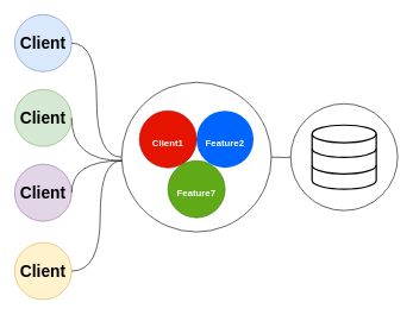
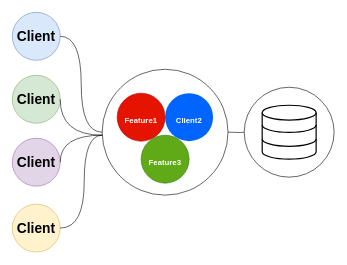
  <mxCell id="0" />
  <mxCell id="1" parent="0" />
  <mxCell id="2" style="edgeStyle=orthogonalEdgeStyle;rounded=0;orthogonalLoop=1;jettySize=auto;html=1;exitX=1;exitY=0.5;exitDx=0;exitDy=0;endArrow=none;endFill=0;" edge="1" parent="1" target="5"><mxGeometry relative="1" as="geometry"><mxPoint x="380" y="220" as="sourcePoint" /></mxGeometry></mxCell>
  <mxCell id="3" value="" style="group" vertex="1" connectable="0" parent="1"><mxGeometry x="407" y="145" width="150" height="150" as="geometry" /></mxCell>
  <mxCell id="4" value="" style="html=1;verticalLabelPosition=bottom;align=center;labelBackgroundColor=#ffffff;verticalAlign=top;strokeWidth=2;strokeColor=#000000;shadow=0;dashed=0;shape=mxgraph.ios7.icons.data;" vertex="1" parent="3"><mxGeometry x="30" y="30" width="90" height="90" as="geometry" /></mxCell>
  <mxCell id="5" value="" style="shape=ellipse;html=1;dashed=0;whitespace=wrap;aspect=fixed;perimeter=ellipsePerimeter;fillColor=none;" vertex="1" parent="3"><mxGeometry width="150" height="150" as="geometry" /></mxCell>
  <mxCell id="6" value="" style="group" vertex="1" connectable="0" parent="1"><mxGeometry x="20" y="20" width="80" height="400" as="geometry" /></mxCell>
  <mxCell id="7" value="&lt;font style=&quot;font-size: 23px&quot;&gt;Client&lt;/font&gt;" style="shape=ellipse;fillColor=#dae8fc;strokeColor=#6c8ebf;align=center;verticalAlign=middle;whiteSpace=wrap;fontSize=25;fontStyle=1;html=1" vertex="1" parent="6"><mxGeometry width="80" height="80" as="geometry" /></mxCell>
  <mxCell id="8" value="&lt;font style=&quot;font-size: 23px&quot;&gt;Client&lt;/font&gt;" style="shape=ellipse;fillColor=#d5e8d4;strokeColor=#82b366;align=center;verticalAlign=middle;whiteSpace=wrap;fontSize=25;fontStyle=1;html=1" vertex="1" parent="6"><mxGeometry y="105" width="80" height="80" as="geometry" /></mxCell>
  <mxCell id="9" value="&lt;font style=&quot;font-size: 23px&quot;&gt;Client&lt;/font&gt;" style="shape=ellipse;fillColor=#e1d5e7;strokeColor=#9673a6;align=center;verticalAlign=middle;whiteSpace=wrap;fontSize=25;fontStyle=1;html=1" vertex="1" parent="6"><mxGeometry y="210" width="80" height="80" as="geometry" /></mxCell>
  <mxCell id="10" value="&lt;font style=&quot;font-size: 23px&quot;&gt;Client&lt;/font&gt;" style="shape=ellipse;fillColor=#fff2cc;strokeColor=#d6b656;align=center;verticalAlign=middle;whiteSpace=wrap;fontSize=25;fontStyle=1;html=1" vertex="1" parent="6"><mxGeometry y="320" width="80" height="80" as="geometry" /></mxCell>
  <mxCell id="11" value="" style="shape=ellipse;html=1;dashed=0;whitespace=wrap;aspect=fixed;perimeter=ellipsePerimeter;fillColor=none;" vertex="1" parent="1"><mxGeometry x="170" y="115" width="210" height="210" as="geometry" /></mxCell>
- <mxCell id="12" value="&lt;font style=&quot;font-size: 13px&quot;&gt;Feature2&lt;/font&gt;" style="shape=ellipse;fillColor=#0065FF;strokeColor=none;fontColor=#ffffff;align=center;verticalAlign=middle;whiteSpace=wrap;fontSize=25;fontStyle=1;html=1" vertex="1" parent="1"><mxGeometry x="275" y="155" width="80" height="80" as="geometry" /></mxCell>
- <mxCell id="13" value="&lt;font style=&quot;font-size: 13px&quot;&gt;Client1&lt;/font&gt;" style="shape=ellipse;fillColor=#e51400;strokeColor=#B20000;fontColor=#ffffff;align=center;verticalAlign=middle;whiteSpace=wrap;fontSize=25;fontStyle=1;html=1" vertex="1" parent="1"><mxGeometry x="195" y="155" width="80" height="80" as="geometry" /></mxCell>
- <mxCell id="14" value="&lt;span style=&quot;font-size: 13px&quot;&gt;Feature7&lt;/span&gt;" style="shape=ellipse;fillColor=#60a917;strokeColor=#2D7600;fontColor=#ffffff;align=center;verticalAlign=middle;whiteSpace=wrap;fontSize=25;fontStyle=1;html=1" vertex="1" parent="1"><mxGeometry x="235" y="225" width="80" height="80" as="geometry" /></mxCell>
+ <mxCell id="12" value="&lt;font style=&quot;font-size: 13px&quot;&gt;Client2&lt;/font&gt;" style="shape=ellipse;fillColor=#0065FF;strokeColor=none;fontColor=#ffffff;align=center;verticalAlign=middle;whiteSpace=wrap;fontSize=25;fontStyle=1;html=1" vertex="1" parent="1"><mxGeometry x="275" y="155" width="80" height="80" as="geometry" /></mxCell>
+ <mxCell id="13" value="&lt;font style=&quot;font-size: 13px&quot;&gt;Feature1&lt;/font&gt;" style="shape=ellipse;fillColor=#e51400;strokeColor=#B20000;fontColor=#ffffff;align=center;verticalAlign=middle;whiteSpace=wrap;fontSize=25;fontStyle=1;html=1" vertex="1" parent="1"><mxGeometry x="195" y="155" width="80" height="80" as="geometry" /></mxCell>
+ <mxCell id="14" value="&lt;span style=&quot;font-size: 13px&quot;&gt;Feature3&lt;/span&gt;" style="shape=ellipse;fillColor=#60a917;strokeColor=#2D7600;fontColor=#ffffff;align=center;verticalAlign=middle;whiteSpace=wrap;fontSize=25;fontStyle=1;html=1" vertex="1" parent="1"><mxGeometry x="235" y="225" width="80" height="80" as="geometry" /></mxCell>
  <mxCell id="15" style="edgeStyle=orthogonalEdgeStyle;curved=1;orthogonalLoop=1;jettySize=auto;html=1;exitX=1;exitY=0.5;exitDx=0;exitDy=0;entryX=0;entryY=0.5;entryDx=0;entryDy=0;endArrow=none;endFill=0;strokeColor=#000000;" edge="1" parent="1" source="7" target="11"><mxGeometry relative="1" as="geometry" /></mxCell>
  <mxCell id="16" style="edgeStyle=orthogonalEdgeStyle;curved=1;orthogonalLoop=1;jettySize=auto;html=1;exitX=1;exitY=0.5;exitDx=0;exitDy=0;endArrow=none;endFill=0;strokeColor=#000000;" edge="1" parent="1" source="8"><mxGeometry relative="1" as="geometry"><mxPoint x="170" y="225" as="targetPoint" /><Array as="points"><mxPoint x="100" y="225" /></Array></mxGeometry></mxCell>
  <mxCell id="17" style="edgeStyle=orthogonalEdgeStyle;curved=1;orthogonalLoop=1;jettySize=auto;html=1;exitX=1;exitY=0.5;exitDx=0;exitDy=0;endArrow=none;endFill=0;strokeColor=#000000;" edge="1" parent="1" source="9"><mxGeometry relative="1" as="geometry"><mxPoint x="170" y="225" as="targetPoint" /><Array as="points"><mxPoint x="100" y="225" /></Array></mxGeometry></mxCell>
  <mxCell id="18" style="edgeStyle=orthogonalEdgeStyle;curved=1;orthogonalLoop=1;jettySize=auto;html=1;exitX=1;exitY=0.5;exitDx=0;exitDy=0;endArrow=none;endFill=0;strokeColor=#000000;" edge="1" parent="1" source="10"><mxGeometry relative="1" as="geometry"><mxPoint x="170" y="225" as="targetPoint" /><Array as="points"><mxPoint x="140" y="380" /><mxPoint x="140" y="225" /></Array></mxGeometry></mxCell>
